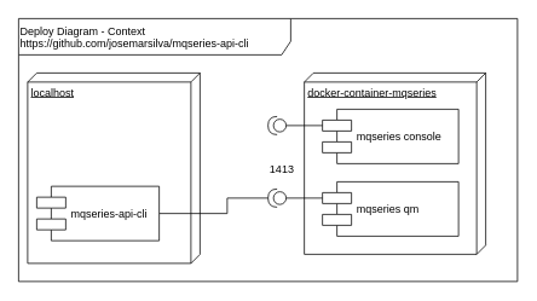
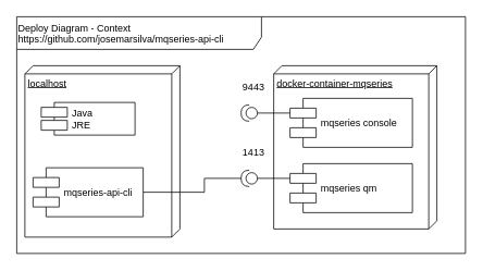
  <mxCell id="0" />
  <mxCell id="1" parent="0" />
  <mxCell id="2" value="localhost" style="verticalAlign=top;align=left;spacingTop=8;spacingLeft=2;spacingRight=12;shape=cube;size=10;direction=south;fontStyle=4;html=1;" vertex="1" parent="1"><mxGeometry x="30" y="80" width="190" height="210" as="geometry" /></mxCell>
  <mxCell id="3" value="Deploy Diagram - Context&lt;br&gt;https://github.com/josemarsilva/mqseries-api-cli" style="shape=umlFrame;whiteSpace=wrap;html=1;width=300;height=40;verticalAlign=top;align=left;" parent="1" vertex="1"><mxGeometry x="20" y="20" width="550" height="290" as="geometry" /></mxCell>
  <mxCell id="4" value="docker-container-mqseries" style="verticalAlign=top;align=left;spacingTop=8;spacingLeft=2;spacingRight=12;shape=cube;size=10;direction=south;fontStyle=4;html=1;" parent="1" vertex="1"><mxGeometry x="335" y="80" width="200" height="200" as="geometry" /></mxCell>
+ <mxCell id="5" value="Java&#10;JRE" style="shape=component;align=left;spacingLeft=36;" parent="1" vertex="1"><mxGeometry x="50" y="125" width="115" height="40" as="geometry" /></mxCell>
  <mxCell id="6" style="edgeStyle=orthogonalEdgeStyle;rounded=0;orthogonalLoop=1;jettySize=auto;html=1;entryX=1;entryY=0.5;entryDx=0;entryDy=0;endArrow=none;endFill=0;entryPerimeter=0;" parent="1" source="7" target="13" edge="1"><mxGeometry relative="1" as="geometry"><Array as="points"><mxPoint x="250" y="235" /><mxPoint x="250" y="218" /></Array></mxGeometry></mxCell>
  <mxCell id="7" value="mqseries-api-cli" style="shape=component;align=left;spacingLeft=36;" parent="1" vertex="1"><mxGeometry x="40" y="205" width="135" height="60" as="geometry" /></mxCell>
  <mxCell id="8" value="mqseries console" style="shape=component;align=left;spacingLeft=36;" parent="1" vertex="1"><mxGeometry x="355" y="120" width="150" height="60" as="geometry" /></mxCell>
  <mxCell id="9" value="mqseries qm" style="shape=component;align=left;spacingLeft=36;" parent="1" vertex="1"><mxGeometry x="355" y="200" width="150" height="60" as="geometry" /></mxCell>
  <mxCell id="10" style="edgeStyle=orthogonalEdgeStyle;rounded=0;orthogonalLoop=1;jettySize=auto;html=1;endArrow=none;endFill=0;entryX=0;entryY=0.3;entryDx=0;entryDy=0;" parent="1" source="11" target="8" edge="1"><mxGeometry relative="1" as="geometry" /></mxCell>
  <mxCell id="11" value="" style="shape=providedRequiredInterface;html=1;verticalLabelPosition=bottom;rotation=-180;" parent="1" vertex="1"><mxGeometry x="295" y="128" width="20" height="20" as="geometry" /></mxCell>
  <mxCell id="12" style="edgeStyle=orthogonalEdgeStyle;rounded=0;orthogonalLoop=1;jettySize=auto;html=1;endArrow=none;endFill=0;entryX=0;entryY=0.3;entryDx=0;entryDy=0;" parent="1" source="13" target="9" edge="1"><mxGeometry relative="1" as="geometry"><mxPoint x="515" y="160" as="targetPoint" /></mxGeometry></mxCell>
  <mxCell id="13" value="" style="shape=providedRequiredInterface;html=1;verticalLabelPosition=bottom;rotation=-180;" parent="1" vertex="1"><mxGeometry x="295" y="208" width="20" height="20" as="geometry" /></mxCell>
  <mxCell id="14" value="1413" style="text;html=1;resizable=0;autosize=1;align=center;verticalAlign=middle;points=[];fillColor=none;strokeColor=none;rounded=0;" parent="1" vertex="1"><mxGeometry x="290" y="177" width="40" height="20" as="geometry" /></mxCell>
+ <mxCell id="15" value="9443" style="text;html=1;resizable=0;autosize=1;align=center;verticalAlign=middle;points=[];fillColor=none;strokeColor=none;rounded=0;" parent="1" vertex="1"><mxGeometry x="290" y="97" width="40" height="20" as="geometry" /></mxCell>
